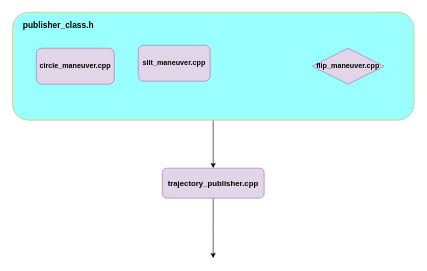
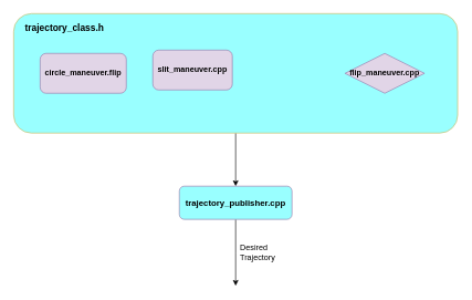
  <mxCell id="0" />
  <mxCell id="1" parent="0" />
  <mxCell id="2" style="edgeStyle=orthogonalEdgeStyle;rounded=0;orthogonalLoop=1;jettySize=auto;html=1;" edge="1" parent="1" source="3" target="5"><mxGeometry relative="1" as="geometry" /></mxCell>
  <mxCell id="3" value="" style="rounded=1;whiteSpace=wrap;html=1;strokeColor=#d6b656;fillColor=#99FFFF;" vertex="1" parent="1"><mxGeometry x="20" y="20" width="670" height="180" as="geometry" /></mxCell>
  <mxCell id="4" style="edgeStyle=orthogonalEdgeStyle;rounded=0;orthogonalLoop=1;jettySize=auto;html=1;exitX=0.5;exitY=1;exitDx=0;exitDy=0;" edge="1" parent="1" source="5"><mxGeometry relative="1" as="geometry"><mxPoint x="355" y="430" as="targetPoint" /></mxGeometry></mxCell>
- <mxCell id="5" value="&lt;font style=&quot;font-size: 13px&quot;&gt;&lt;b&gt;trajectory_publisher.cpp&lt;/b&gt;&lt;/font&gt;" style="rounded=1;whiteSpace=wrap;html=1;fillColor=#e1d5e7;strokeColor=#9673a6;" vertex="1" parent="1"><mxGeometry x="270" y="280" width="170" height="50" as="geometry" /></mxCell>
- <mxCell id="6" value="&lt;b&gt;circle_maneuver.cpp&lt;/b&gt;" style="rounded=1;whiteSpace=wrap;html=1;fillColor=#e1d5e7;strokeColor=#9673a6;" vertex="1" parent="1"><mxGeometry x="60" y="80" width="130" height="60" as="geometry" /></mxCell>
+ <mxCell id="5" value="&lt;font style=&quot;font-size: 13px&quot;&gt;&lt;b&gt;trajectory_publisher.cpp&lt;/b&gt;&lt;/font&gt;" style="rounded=1;whiteSpace=wrap;html=1;fillColor=#99ffff;strokeColor=#9673a6;" vertex="1" parent="1"><mxGeometry x="270" y="280" width="170" height="50" as="geometry" /></mxCell>
+ <mxCell id="6" value="&lt;b&gt;circle_maneuver.flip&lt;/b&gt;" style="rounded=1;whiteSpace=wrap;html=1;fillColor=#e1d5e7;strokeColor=#9673a6;" vertex="1" parent="1"><mxGeometry x="60" y="80" width="130" height="60" as="geometry" /></mxCell>
  <mxCell id="7" value="&lt;b&gt;slit_maneuver.cpp&lt;/b&gt;" style="rounded=1;whiteSpace=wrap;html=1;fillColor=#e1d5e7;strokeColor=#9673a6;" vertex="1" parent="1"><mxGeometry x="230" y="75" width="120" height="60" as="geometry" /></mxCell>
  <mxCell id="8" value="&lt;b&gt;flip_maneuver.cpp&lt;/b&gt;" style="rhombus;whiteSpace=wrap;html=1;fillColor=#e1d5e7;strokeColor=#9673a6;" vertex="1" parent="1"><mxGeometry x="520" y="80" width="120" height="60" as="geometry" /></mxCell>
- <mxCell id="9" value="&lt;b&gt;&lt;font style=&quot;font-size: 14px&quot;&gt;publisher_class.h&lt;/font&gt;&lt;/b&gt;" style="text;html=1;strokeColor=none;fillColor=none;align=center;verticalAlign=middle;whiteSpace=wrap;rounded=0;" vertex="1" parent="1"><mxGeometry x="37" y="22" width="120" height="40" as="geometry" /></mxCell>
+ <mxCell id="9" value="&lt;b&gt;&lt;font style=&quot;font-size: 14px&quot;&gt;trajectory_class.h&lt;/font&gt;&lt;/b&gt;" style="text;html=1;strokeColor=none;fillColor=none;align=center;verticalAlign=middle;whiteSpace=wrap;rounded=0;" vertex="1" parent="1"><mxGeometry x="37" y="22" width="120" height="40" as="geometry" /></mxCell>
+ <mxCell id="10" value="&lt;div align=&quot;left&quot;&gt;Desired &lt;br&gt;&lt;/div&gt;&lt;div align=&quot;left&quot;&gt;Trajectory&lt;/div&gt;" style="text;html=1;align=left;verticalAlign=middle;resizable=0;points=[];autosize=1;" vertex="1" parent="1"><mxGeometry x="360" y="365" width="70" height="30" as="geometry" /></mxCell>
